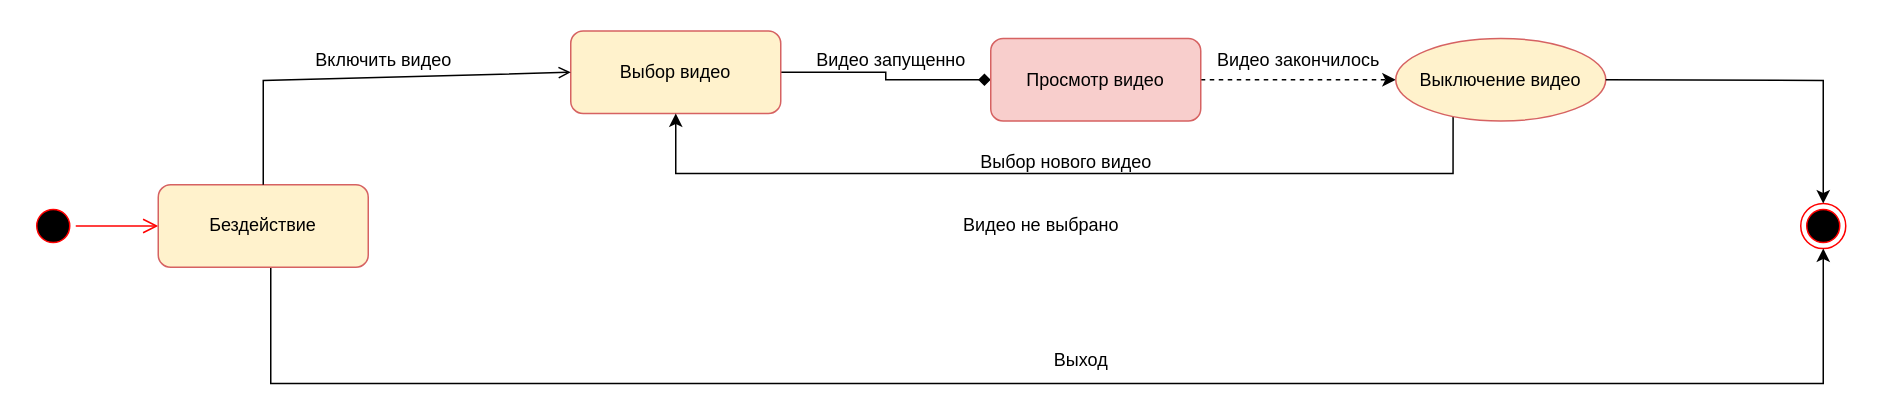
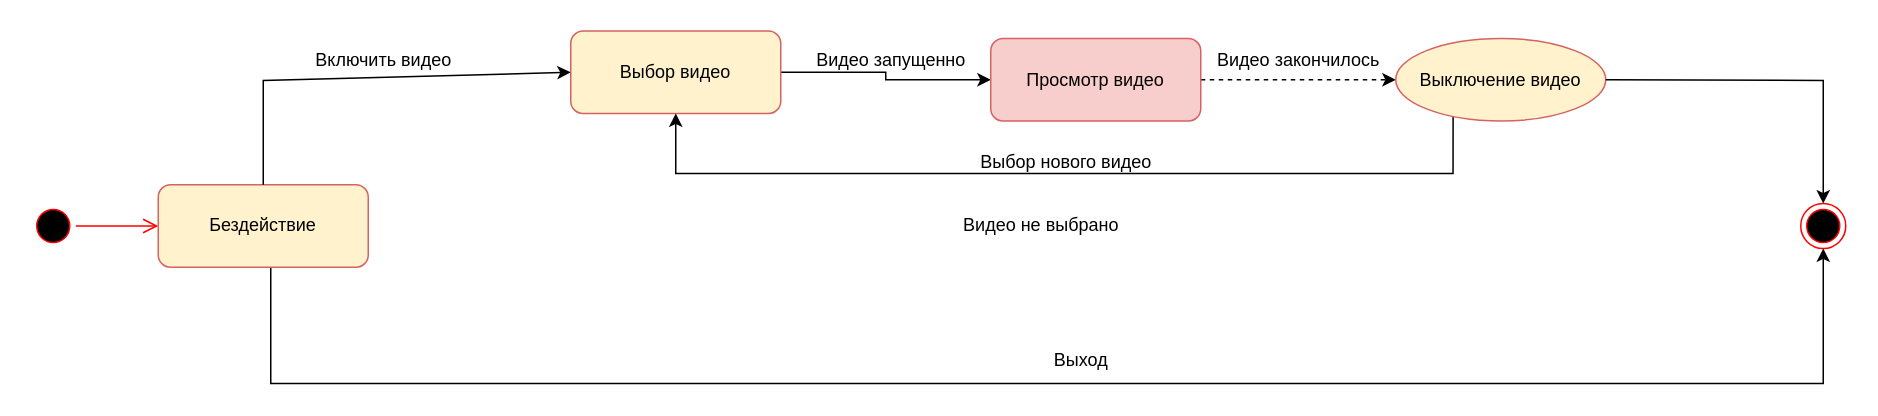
  <mxCell id="0" />
  <mxCell id="1" parent="0" />
  <mxCell id="2" value="" style="ellipse;html=1;shape=endState;fillColor=#000000;strokeColor=#ff0000;" vertex="1" parent="1"><mxGeometry x="1200" y="135" width="30" height="30" as="geometry" /></mxCell>
  <mxCell id="3" value="" style="ellipse;html=1;shape=startState;fillColor=#000000;strokeColor=#ff0000;" vertex="1" parent="1"><mxGeometry x="20" y="135" width="30" height="30" as="geometry" /></mxCell>
  <mxCell id="4" value="" style="edgeStyle=orthogonalEdgeStyle;html=1;verticalAlign=bottom;endArrow=open;endSize=8;strokeColor=#ff0000;rounded=0;" edge="1" source="3" parent="1" target="6"><mxGeometry relative="1" as="geometry"><mxPoint x="170" y="175" as="targetPoint" /></mxGeometry></mxCell>
  <mxCell id="5" style="edgeStyle=orthogonalEdgeStyle;rounded=0;orthogonalLoop=1;jettySize=auto;html=1;exitX=0.5;exitY=1;exitDx=0;exitDy=0;entryX=0.5;entryY=1;entryDx=0;entryDy=0;" edge="1" parent="1" target="2"><mxGeometry relative="1" as="geometry"><mxPoint x="180" y="177.5" as="sourcePoint" /><mxPoint x="1310" y="152.5" as="targetPoint" /><Array as="points"><mxPoint x="180" y="255" /><mxPoint x="1215" y="255" /></Array></mxGeometry></mxCell>
  <mxCell id="6" value="Бездействие" style="rounded=1;whiteSpace=wrap;html=1;fillColor=#fff2cc;strokeColor=#D66262;" vertex="1" parent="1"><mxGeometry x="105" y="122.5" width="140" height="55" as="geometry" /></mxCell>
- <mxCell id="7" style="edgeStyle=orthogonalEdgeStyle;rounded=0;orthogonalLoop=1;jettySize=auto;html=1;exitX=1;exitY=0.5;exitDx=0;exitDy=0;entryX=0;entryY=0.5;entryDx=0;entryDy=0;endArrow=diamond;" edge="1" parent="1" source="8" target="10"><mxGeometry relative="1" as="geometry" /></mxCell>
+ <mxCell id="7" style="edgeStyle=orthogonalEdgeStyle;rounded=0;orthogonalLoop=1;jettySize=auto;html=1;exitX=1;exitY=0.5;exitDx=0;exitDy=0;entryX=0;entryY=0.5;entryDx=0;entryDy=0;" edge="1" parent="1" source="8" target="10"><mxGeometry relative="1" as="geometry" /></mxCell>
  <mxCell id="8" value="Выбор видео" style="rounded=1;whiteSpace=wrap;html=1;fillColor=#fff2cc;strokeColor=#D66262;" vertex="1" parent="1"><mxGeometry x="380" y="20" width="140" height="55" as="geometry" /></mxCell>
  <mxCell id="9" style="edgeStyle=orthogonalEdgeStyle;rounded=0;orthogonalLoop=1;jettySize=auto;html=1;exitX=1;exitY=0.5;exitDx=0;exitDy=0;entryX=0;entryY=0.5;entryDx=0;entryDy=0;dashed=1;" edge="1" parent="1" source="10" target="12"><mxGeometry relative="1" as="geometry" /></mxCell>
  <mxCell id="10" value="Просмотр видео" style="rounded=1;whiteSpace=wrap;html=1;fillColor=#f8cecc;strokeColor=#D66262;" vertex="1" parent="1"><mxGeometry x="660" y="25" width="140" height="55" as="geometry" /></mxCell>
  <mxCell id="11" style="edgeStyle=orthogonalEdgeStyle;rounded=0;orthogonalLoop=1;jettySize=auto;html=1;exitX=0.25;exitY=1;exitDx=0;exitDy=0;entryX=0.5;entryY=1;entryDx=0;entryDy=0;" edge="1" parent="1" source="12" target="8"><mxGeometry relative="1" as="geometry"><Array as="points"><mxPoint x="965" y="115" /><mxPoint x="460" y="115" /></Array></mxGeometry></mxCell>
  <mxCell id="12" value="Выключение видео" style="ellipse;whiteSpace=wrap;html=1;fillColor=#fff2cc;strokeColor=#D66262;" vertex="1" parent="1"><mxGeometry x="930" y="25" width="140" height="55" as="geometry" /></mxCell>
- <mxCell id="13" value="" style="endArrow=open;html=1;rounded=0;exitX=0.5;exitY=0;exitDx=0;exitDy=0;entryX=0;entryY=0.5;entryDx=0;entryDy=0;" edge="1" parent="1" source="6" target="8"><mxGeometry width="50" height="50" relative="1" as="geometry"><mxPoint x="400" y="325" as="sourcePoint" /><mxPoint x="450" y="275" as="targetPoint" /><Array as="points"><mxPoint x="175" y="53" /></Array></mxGeometry></mxCell>
+ <mxCell id="13" value="" style="endArrow=classic;html=1;rounded=0;exitX=0.5;exitY=0;exitDx=0;exitDy=0;entryX=0;entryY=0.5;entryDx=0;entryDy=0;" edge="1" parent="1" source="6" target="8"><mxGeometry width="50" height="50" relative="1" as="geometry"><mxPoint x="400" y="325" as="sourcePoint" /><mxPoint x="450" y="275" as="targetPoint" /><Array as="points"><mxPoint x="175" y="53" /></Array></mxGeometry></mxCell>
  <mxCell id="14" value="Выход" style="text;html=1;align=center;verticalAlign=middle;resizable=0;points=[];autosize=1;strokeColor=none;fillColor=none;rotation=0;" vertex="1" parent="1"><mxGeometry x="690" y="225" width="60" height="30" as="geometry" /></mxCell>
  <mxCell id="15" value="Включить видео" style="text;html=1;align=center;verticalAlign=middle;resizable=0;points=[];autosize=1;strokeColor=none;fillColor=none;" vertex="1" parent="1"><mxGeometry x="200" y="25" width="110" height="30" as="geometry" /></mxCell>
  <mxCell id="16" value="Видео запущенно&amp;nbsp;" style="text;html=1;align=center;verticalAlign=middle;resizable=0;points=[];autosize=1;strokeColor=none;fillColor=none;" vertex="1" parent="1"><mxGeometry x="530" y="25" width="130" height="30" as="geometry" /></mxCell>
  <mxCell id="17" value="Видео закончилось" style="text;html=1;align=center;verticalAlign=middle;resizable=0;points=[];autosize=1;strokeColor=none;fillColor=none;" vertex="1" parent="1"><mxGeometry x="800" y="25" width="130" height="30" as="geometry" /></mxCell>
  <mxCell id="18" value="Выбор нового видео" style="text;html=1;align=center;verticalAlign=middle;resizable=0;points=[];autosize=1;strokeColor=none;fillColor=none;" vertex="1" parent="1"><mxGeometry x="640" y="92.5" width="140" height="30" as="geometry" /></mxCell>
  <mxCell id="19" value="Видео не выбрано&amp;nbsp;" style="text;html=1;align=center;verticalAlign=middle;resizable=0;points=[];autosize=1;strokeColor=none;fillColor=none;" vertex="1" parent="1"><mxGeometry x="630" y="135" width="130" height="30" as="geometry" /></mxCell>
  <mxCell id="20" value="" style="endArrow=classic;html=1;rounded=0;exitX=1;exitY=0.5;exitDx=0;exitDy=0;entryX=0.5;entryY=0;entryDx=0;entryDy=0;" edge="1" parent="1" source="12" target="2"><mxGeometry width="50" height="50" relative="1" as="geometry"><mxPoint x="710" y="275" as="sourcePoint" /><mxPoint x="760" y="225" as="targetPoint" /><Array as="points"><mxPoint x="1215" y="53" /></Array></mxGeometry></mxCell>
